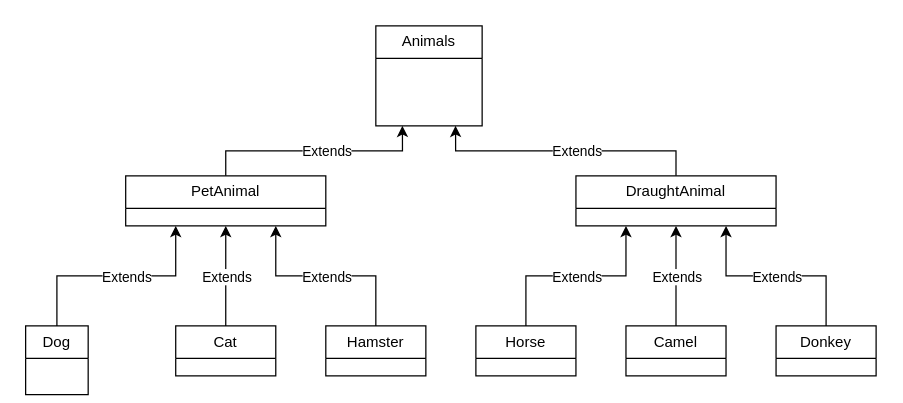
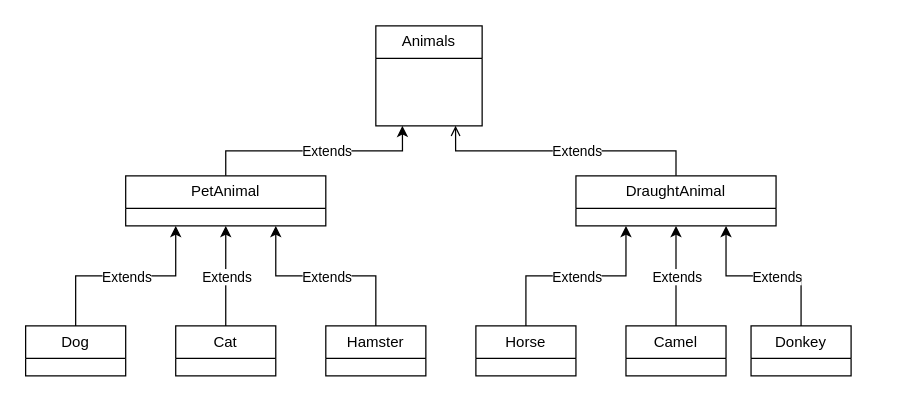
  <mxCell id="0" />
  <mxCell id="1" parent="0" />
  <mxCell id="2" value="Animals" style="swimlane;fontStyle=0;childLayout=stackLayout;horizontal=1;startSize=26;fillColor=none;horizontalStack=0;resizeParent=1;resizeParentMax=0;resizeLast=0;collapsible=1;marginBottom=0;whiteSpace=wrap;html=1;" parent="1" vertex="1"><mxGeometry x="300" y="20" width="85" height="80" as="geometry" /></mxCell>
  <mxCell id="3" style="edgeStyle=orthogonalEdgeStyle;rounded=0;orthogonalLoop=1;jettySize=auto;html=1;exitX=0.5;exitY=0;exitDx=0;exitDy=0;entryX=0.25;entryY=1;entryDx=0;entryDy=0;" parent="1" source="4" target="2" edge="1"><mxGeometry relative="1" as="geometry" /></mxCell>
  <mxCell id="4" value="PetAnimal" style="swimlane;fontStyle=0;childLayout=stackLayout;horizontal=1;startSize=26;fillColor=none;horizontalStack=0;resizeParent=1;resizeParentMax=0;resizeLast=0;collapsible=1;marginBottom=0;whiteSpace=wrap;html=1;" parent="1" vertex="1"><mxGeometry x="100" y="140" width="160" height="40" as="geometry" /></mxCell>
- <mxCell id="5" style="edgeStyle=orthogonalEdgeStyle;rounded=0;orthogonalLoop=1;jettySize=auto;html=1;exitX=0.5;exitY=0;exitDx=0;exitDy=0;entryX=0.75;entryY=1;entryDx=0;entryDy=0;" parent="1" source="6" target="2" edge="1"><mxGeometry relative="1" as="geometry" /></mxCell>
+ <mxCell id="5" style="edgeStyle=orthogonalEdgeStyle;rounded=0;orthogonalLoop=1;jettySize=auto;html=1;exitX=0.5;exitY=0;exitDx=0;exitDy=0;entryX=0.75;entryY=1;entryDx=0;entryDy=0;endArrow=open;" parent="1" source="6" target="2" edge="1"><mxGeometry relative="1" as="geometry" /></mxCell>
  <mxCell id="6" value="DraughtAnimal" style="swimlane;fontStyle=0;childLayout=stackLayout;horizontal=1;startSize=26;fillColor=none;horizontalStack=0;resizeParent=1;resizeParentMax=0;resizeLast=0;collapsible=1;marginBottom=0;whiteSpace=wrap;html=1;" parent="1" vertex="1"><mxGeometry x="460" y="140" width="160" height="40" as="geometry" /></mxCell>
  <mxCell id="7" style="edgeStyle=orthogonalEdgeStyle;rounded=0;orthogonalLoop=1;jettySize=auto;html=1;exitX=0.5;exitY=0;exitDx=0;exitDy=0;entryX=0.25;entryY=1;entryDx=0;entryDy=0;" parent="1" source="8" target="4" edge="1"><mxGeometry relative="1" as="geometry" /></mxCell>
- <mxCell id="8" value="Dog" style="swimlane;fontStyle=0;childLayout=stackLayout;horizontal=1;startSize=26;fillColor=none;horizontalStack=0;resizeParent=1;resizeParentMax=0;resizeLast=0;collapsible=1;marginBottom=0;whiteSpace=wrap;html=1;" parent="1" vertex="1"><mxGeometry x="20" y="260" width="50" height="55" as="geometry" /></mxCell>
+ <mxCell id="8" value="Dog" style="swimlane;fontStyle=0;childLayout=stackLayout;horizontal=1;startSize=26;fillColor=none;horizontalStack=0;resizeParent=1;resizeParentMax=0;resizeLast=0;collapsible=1;marginBottom=0;whiteSpace=wrap;html=1;" parent="1" vertex="1"><mxGeometry x="20" y="260" width="80" height="40" as="geometry" /></mxCell>
  <mxCell id="9" style="edgeStyle=orthogonalEdgeStyle;rounded=0;orthogonalLoop=1;jettySize=auto;html=1;exitX=0.5;exitY=0;exitDx=0;exitDy=0;entryX=0.5;entryY=1;entryDx=0;entryDy=0;" parent="1" source="10" target="4" edge="1"><mxGeometry relative="1" as="geometry" /></mxCell>
  <mxCell id="10" value="Cat" style="swimlane;fontStyle=0;childLayout=stackLayout;horizontal=1;startSize=26;fillColor=none;horizontalStack=0;resizeParent=1;resizeParentMax=0;resizeLast=0;collapsible=1;marginBottom=0;whiteSpace=wrap;html=1;" parent="1" vertex="1"><mxGeometry x="140" y="260" width="80" height="40" as="geometry" /></mxCell>
  <mxCell id="11" style="edgeStyle=orthogonalEdgeStyle;rounded=0;orthogonalLoop=1;jettySize=auto;html=1;exitX=0.5;exitY=0;exitDx=0;exitDy=0;entryX=0.75;entryY=1;entryDx=0;entryDy=0;" parent="1" source="12" target="4" edge="1"><mxGeometry relative="1" as="geometry" /></mxCell>
  <mxCell id="12" value="Hamster" style="swimlane;fontStyle=0;childLayout=stackLayout;horizontal=1;startSize=26;fillColor=none;horizontalStack=0;resizeParent=1;resizeParentMax=0;resizeLast=0;collapsible=1;marginBottom=0;whiteSpace=wrap;html=1;" parent="1" vertex="1"><mxGeometry x="260" y="260" width="80" height="40" as="geometry" /></mxCell>
  <mxCell id="13" style="edgeStyle=orthogonalEdgeStyle;rounded=0;orthogonalLoop=1;jettySize=auto;html=1;exitX=0.5;exitY=0;exitDx=0;exitDy=0;entryX=0.25;entryY=1;entryDx=0;entryDy=0;" parent="1" source="14" target="6" edge="1"><mxGeometry relative="1" as="geometry" /></mxCell>
  <mxCell id="14" value="Horse" style="swimlane;fontStyle=0;childLayout=stackLayout;horizontal=1;startSize=26;fillColor=none;horizontalStack=0;resizeParent=1;resizeParentMax=0;resizeLast=0;collapsible=1;marginBottom=0;whiteSpace=wrap;html=1;" parent="1" vertex="1"><mxGeometry x="380" y="260" width="80" height="40" as="geometry" /></mxCell>
  <mxCell id="15" style="edgeStyle=orthogonalEdgeStyle;rounded=0;orthogonalLoop=1;jettySize=auto;html=1;exitX=0.5;exitY=0;exitDx=0;exitDy=0;entryX=0.5;entryY=1;entryDx=0;entryDy=0;" parent="1" source="16" target="6" edge="1"><mxGeometry relative="1" as="geometry" /></mxCell>
  <mxCell id="16" value="Camel" style="swimlane;fontStyle=0;childLayout=stackLayout;horizontal=1;startSize=26;fillColor=none;horizontalStack=0;resizeParent=1;resizeParentMax=0;resizeLast=0;collapsible=1;marginBottom=0;whiteSpace=wrap;html=1;" parent="1" vertex="1"><mxGeometry x="500" y="260" width="80" height="40" as="geometry" /></mxCell>
  <mxCell id="17" style="edgeStyle=orthogonalEdgeStyle;rounded=0;orthogonalLoop=1;jettySize=auto;html=1;exitX=0.5;exitY=0;exitDx=0;exitDy=0;entryX=0.75;entryY=1;entryDx=0;entryDy=0;" parent="1" source="18" target="6" edge="1"><mxGeometry relative="1" as="geometry" /></mxCell>
- <mxCell id="18" value="Donkey" style="swimlane;fontStyle=0;childLayout=stackLayout;horizontal=1;startSize=26;fillColor=none;horizontalStack=0;resizeParent=1;resizeParentMax=0;resizeLast=0;collapsible=1;marginBottom=0;whiteSpace=wrap;html=1;" parent="1" vertex="1"><mxGeometry x="620" y="260" width="80" height="40" as="geometry" /></mxCell>
+ <mxCell id="18" value="Donkey" style="swimlane;fontStyle=0;childLayout=stackLayout;horizontal=1;startSize=26;fillColor=none;horizontalStack=0;resizeParent=1;resizeParentMax=0;resizeLast=0;collapsible=1;marginBottom=0;whiteSpace=wrap;html=1;" parent="1" vertex="1"><mxGeometry x="600" y="260" width="80" height="40" as="geometry" /></mxCell>
  <mxCell id="19" value="Extends" style="edgeLabel;resizable=0;html=1;align=center;verticalAlign=middle;" parent="1" connectable="0" vertex="1"><mxGeometry x="180" y="220" as="geometry" /></mxCell>
  <mxCell id="20" value="Extends" style="edgeLabel;resizable=0;html=1;align=center;verticalAlign=middle;" parent="1" connectable="0" vertex="1"><mxGeometry x="260" y="220" as="geometry" /></mxCell>
  <mxCell id="21" value="Extends" style="edgeLabel;resizable=0;html=1;align=center;verticalAlign=middle;" parent="1" connectable="0" vertex="1"><mxGeometry x="100" y="220" as="geometry" /></mxCell>
  <mxCell id="22" value="Extends" style="edgeLabel;resizable=0;html=1;align=center;verticalAlign=middle;" parent="1" connectable="0" vertex="1"><mxGeometry x="460" y="220" as="geometry" /></mxCell>
  <mxCell id="23" value="Extends" style="edgeLabel;resizable=0;html=1;align=center;verticalAlign=middle;" parent="1" connectable="0" vertex="1"><mxGeometry x="540" y="220" as="geometry" /></mxCell>
  <mxCell id="24" value="Extends" style="edgeLabel;resizable=0;html=1;align=center;verticalAlign=middle;" parent="1" connectable="0" vertex="1"><mxGeometry x="620" y="220" as="geometry" /></mxCell>
  <mxCell id="25" value="Extends" style="edgeLabel;resizable=0;html=1;align=center;verticalAlign=middle;" parent="1" connectable="0" vertex="1"><mxGeometry x="260" y="120" as="geometry" /></mxCell>
  <mxCell id="26" value="Extends" style="edgeLabel;resizable=0;html=1;align=center;verticalAlign=middle;" parent="1" connectable="0" vertex="1"><mxGeometry x="460" y="120" as="geometry" /></mxCell>
